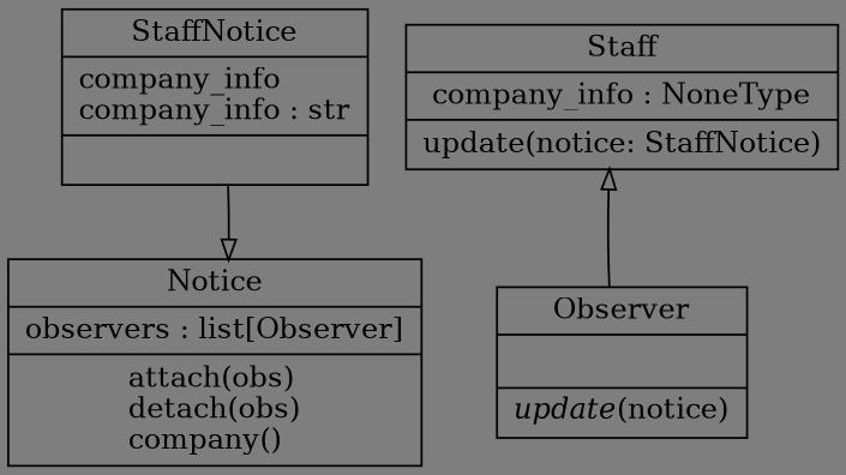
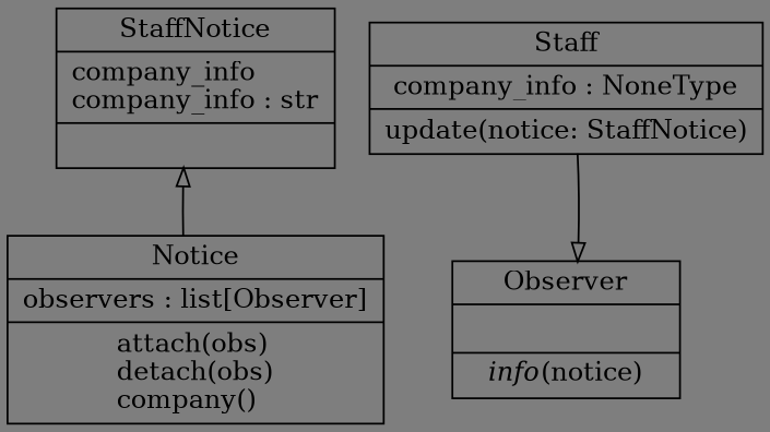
  digraph {
    bgcolor="#7e7e7e"
    rankdir=BT
    node [color=black fontcolor=black shape=record style=solid]
    edge [arrowhead=empty arrowtail=none]
    n1 [label=<{Notice|observers : list[Observer]<br ALIGN="LEFT"/>|attach(obs)<br ALIGN="LEFT"/>detach(obs)<br ALIGN="LEFT"/>company()<br ALIGN="LEFT"/>}>]
-   n2 [label=<{Observer|<br ALIGN="LEFT"/>|<I>update</I>(notice)<br ALIGN="LEFT"/>}>]
+   n2 [label=<{Observer|<br ALIGN="LEFT"/>|<I>info</I>(notice)<br ALIGN="LEFT"/>}>]
    n3 [label=<{Staff|company_info : NoneType<br ALIGN="LEFT"/>|update(notice: StaffNotice)<br ALIGN="LEFT"/>}>]
    n4 [label=<{StaffNotice|company_info<br ALIGN="LEFT"/>company_info : str<br ALIGN="LEFT"/>|}>]
-   n2 -> n3
-   n4 -> n1
+   n3 -> n2
+   n1 -> n4
  }
